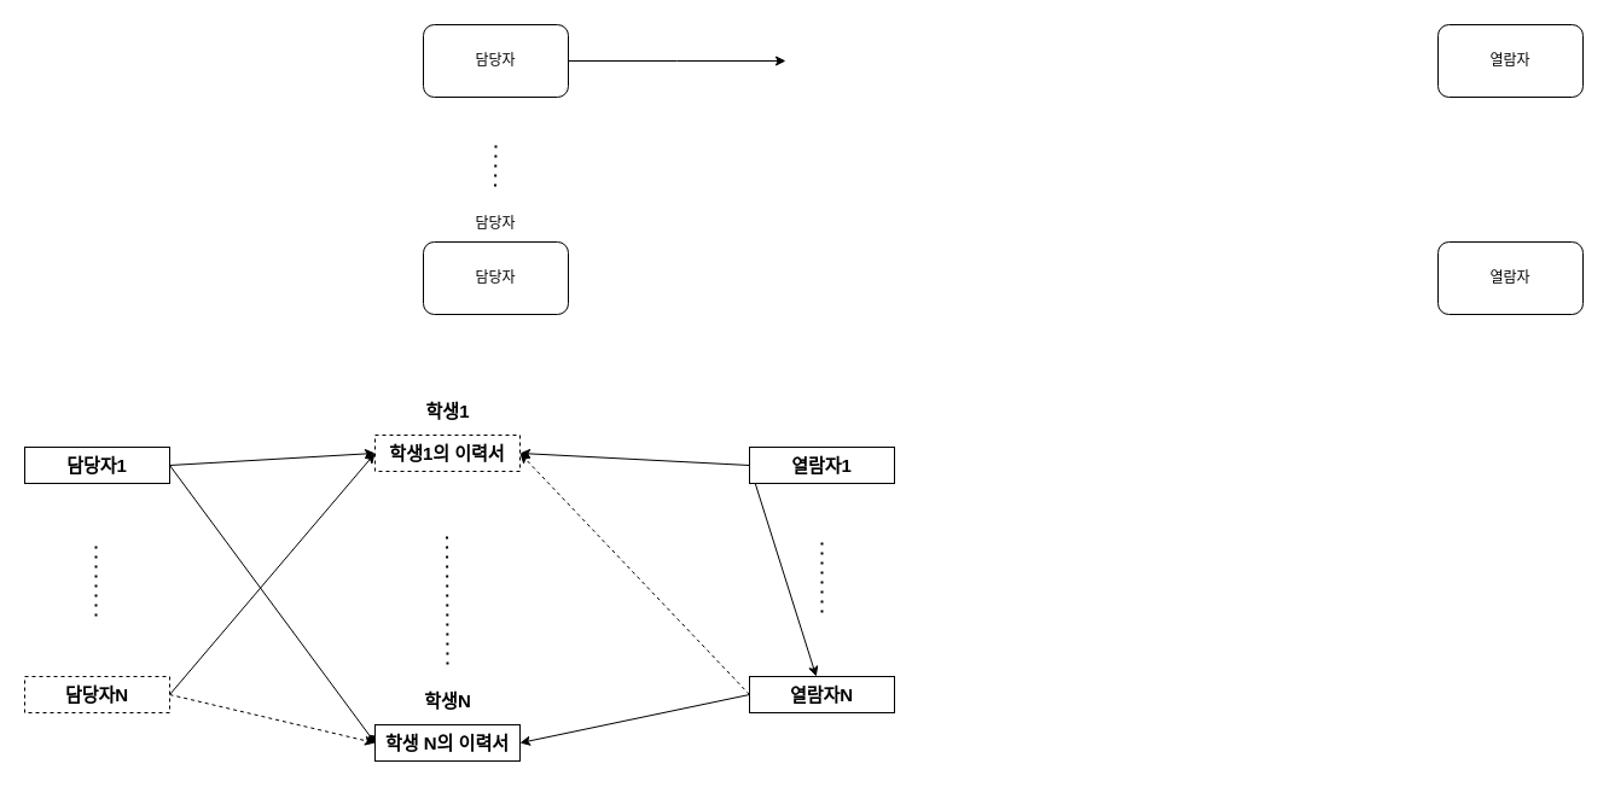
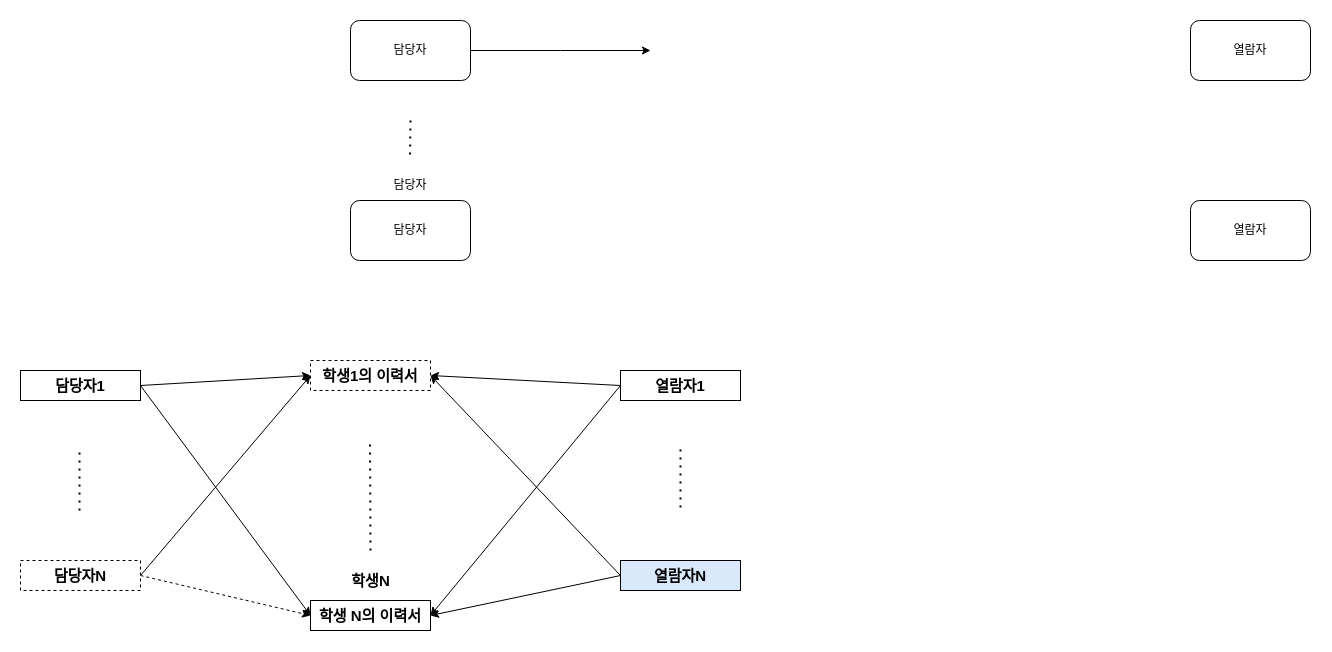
  <mxCell id="0" />
  <mxCell id="1" parent="0" />
  <mxCell id="2" style="edgeStyle=orthogonalEdgeStyle;rounded=0;orthogonalLoop=1;jettySize=auto;html=1;entryX=0;entryY=0.5;entryDx=0;entryDy=0;" edge="1" parent="1" source="3"><mxGeometry relative="1" as="geometry"><mxPoint x="650" y="50" as="targetPoint" /></mxGeometry></mxCell>
  <mxCell id="3" value="담당자" style="rounded=1;whiteSpace=wrap;html=1;" vertex="1" parent="1"><mxGeometry x="350" y="20" width="120" height="60" as="geometry" /></mxCell>
  <mxCell id="4" value="담당자" style="rounded=1;whiteSpace=wrap;html=1;" vertex="1" parent="1"><mxGeometry x="350" y="200" width="120" height="60" as="geometry" /></mxCell>
  <mxCell id="5" value="" style="endArrow=none;dashed=1;html=1;dashPattern=1 3;strokeWidth=2;rounded=0;" edge="1" parent="1"><mxGeometry width="50" height="50" relative="1" as="geometry"><mxPoint x="409.5" y="154" as="sourcePoint" /><mxPoint x="410" y="120" as="targetPoint" /></mxGeometry></mxCell>
  <mxCell id="6" value="담당자" style="text;html=1;strokeColor=none;fillColor=none;align=center;verticalAlign=middle;whiteSpace=wrap;rounded=0;" vertex="1" parent="1"><mxGeometry x="380" y="170" width="60" height="30" as="geometry" /></mxCell>
  <mxCell id="7" value="열람자" style="rounded=1;whiteSpace=wrap;html=1;" vertex="1" parent="1"><mxGeometry x="1190" y="20" width="120" height="60" as="geometry" /></mxCell>
  <mxCell id="8" value="열람자" style="rounded=1;whiteSpace=wrap;html=1;" vertex="1" parent="1"><mxGeometry x="1190" y="200" width="120" height="60" as="geometry" /></mxCell>
  <mxCell id="9" value="" style="endArrow=none;dashed=1;html=1;dashPattern=1 3;strokeWidth=2;rounded=0;" edge="1" parent="1"><mxGeometry width="50" height="50" relative="1" as="geometry"><mxPoint x="79" y="510" as="sourcePoint" /><mxPoint x="79" y="450" as="targetPoint" /></mxGeometry></mxCell>
  <mxCell id="10" value="" style="endArrow=none;dashed=1;html=1;dashPattern=1 3;strokeWidth=2;rounded=0;" edge="1" parent="1"><mxGeometry width="50" height="50" relative="1" as="geometry"><mxPoint x="680" y="507" as="sourcePoint" /><mxPoint x="680" y="447" as="targetPoint" /></mxGeometry></mxCell>
- <mxCell id="11" value="학생1" style="text;strokeColor=none;fillColor=none;html=1;fontSize=15;fontStyle=1;verticalAlign=middle;align=center;" vertex="1" parent="1"><mxGeometry x="320" y="320" width="100" height="40" as="geometry" /></mxCell>
  <mxCell id="12" value="학생N" style="text;strokeColor=none;fillColor=none;html=1;fontSize=15;fontStyle=1;verticalAlign=middle;align=center;" vertex="1" parent="1"><mxGeometry x="320" y="560" width="100" height="40" as="geometry" /></mxCell>
  <mxCell id="13" value="" style="endArrow=classic;html=1;rounded=0;fontSize=15;exitX=1;exitY=0.5;exitDx=0;exitDy=0;entryX=0;entryY=0.5;entryDx=0;entryDy=0;" edge="1" parent="1" source="25" target="21"><mxGeometry width="50" height="50" relative="1" as="geometry"><mxPoint x="150" y="410" as="sourcePoint" /><mxPoint x="280" y="340" as="targetPoint" /></mxGeometry></mxCell>
  <mxCell id="14" value="" style="endArrow=classic;html=1;rounded=0;fontSize=15;exitX=1;exitY=0.5;exitDx=0;exitDy=0;entryX=0;entryY=0.5;entryDx=0;entryDy=0;" edge="1" parent="1" source="24" target="21"><mxGeometry width="50" height="50" relative="1" as="geometry"><mxPoint x="150" y="550" as="sourcePoint" /><mxPoint x="310" y="379" as="targetPoint" /></mxGeometry></mxCell>
- <mxCell id="15" value="" style="endArrow=diamond;html=1;rounded=0;fontSize=15;exitX=1;exitY=0.5;exitDx=0;exitDy=0;entryX=0;entryY=0.5;entryDx=0;entryDy=0;" edge="1" parent="1" source="25" target="22"><mxGeometry width="50" height="50" relative="1" as="geometry"><mxPoint x="150" y="410" as="sourcePoint" /><mxPoint x="310" y="619" as="targetPoint" /></mxGeometry></mxCell>
+ <mxCell id="15" value="" style="endArrow=classic;html=1;rounded=0;fontSize=15;exitX=1;exitY=0.5;exitDx=0;exitDy=0;entryX=0;entryY=0.5;entryDx=0;entryDy=0;" edge="1" parent="1" source="25" target="22"><mxGeometry width="50" height="50" relative="1" as="geometry"><mxPoint x="150" y="410" as="sourcePoint" /><mxPoint x="310" y="619" as="targetPoint" /></mxGeometry></mxCell>
  <mxCell id="16" value="" style="endArrow=classic;html=1;rounded=0;fontSize=15;entryX=0;entryY=0.5;entryDx=0;entryDy=0;exitX=1;exitY=0.5;exitDx=0;exitDy=0;dashed=1;" edge="1" parent="1" source="24" target="22"><mxGeometry width="50" height="50" relative="1" as="geometry"><mxPoint x="150" y="550" as="sourcePoint" /><mxPoint x="310" y="619" as="targetPoint" /></mxGeometry></mxCell>
  <mxCell id="17" value="" style="endArrow=classic;html=1;rounded=0;fontSize=15;entryX=1;entryY=0.5;entryDx=0;entryDy=0;exitX=0;exitY=0.5;exitDx=0;exitDy=0;" edge="1" parent="1" source="27" target="21"><mxGeometry width="50" height="50" relative="1" as="geometry"><mxPoint x="580" y="410" as="sourcePoint" /><mxPoint x="430" y="379" as="targetPoint" /></mxGeometry></mxCell>
- <mxCell id="18" value="" style="endArrow=classic;html=1;rounded=0;fontSize=15;exitX=0;exitY=0.5;exitDx=0;exitDy=0;" edge="1" parent="1" source="27" target="26"><mxGeometry width="50" height="50" relative="1" as="geometry"><mxPoint x="580" y="410" as="sourcePoint" /><mxPoint x="430" y="619" as="targetPoint" /></mxGeometry></mxCell>
+ <mxCell id="18" value="" style="endArrow=classic;html=1;rounded=0;fontSize=15;entryX=1;entryY=0.5;entryDx=0;entryDy=0;exitX=0;exitY=0.5;exitDx=0;exitDy=0;" edge="1" parent="1" source="27" target="22"><mxGeometry width="50" height="50" relative="1" as="geometry"><mxPoint x="580" y="410" as="sourcePoint" /><mxPoint x="430" y="619" as="targetPoint" /></mxGeometry></mxCell>
  <mxCell id="19" value="" style="endArrow=classic;html=1;rounded=0;fontSize=15;entryX=1;entryY=0.5;entryDx=0;entryDy=0;exitX=0;exitY=0.5;exitDx=0;exitDy=0;" edge="1" parent="1" source="26" target="22"><mxGeometry width="50" height="50" relative="1" as="geometry"><mxPoint x="580" y="550" as="sourcePoint" /><mxPoint x="430" y="619" as="targetPoint" /></mxGeometry></mxCell>
- <mxCell id="20" value="" style="endArrow=classic;html=1;rounded=0;fontSize=15;entryX=1;entryY=0.5;entryDx=0;entryDy=0;exitX=0;exitY=0.5;exitDx=0;exitDy=0;dashed=1;" edge="1" parent="1" source="26" target="21"><mxGeometry width="50" height="50" relative="1" as="geometry"><mxPoint x="580" y="550" as="sourcePoint" /><mxPoint x="430" y="379" as="targetPoint" /></mxGeometry></mxCell>
+ <mxCell id="20" value="" style="endArrow=classic;html=1;rounded=0;fontSize=15;entryX=1;entryY=0.5;entryDx=0;entryDy=0;exitX=0;exitY=0.5;exitDx=0;exitDy=0;" edge="1" parent="1" source="26" target="21"><mxGeometry width="50" height="50" relative="1" as="geometry"><mxPoint x="580" y="550" as="sourcePoint" /><mxPoint x="430" y="379" as="targetPoint" /></mxGeometry></mxCell>
  <mxCell id="21" value="&lt;b style=&quot;font-size: 12px&quot;&gt;&lt;font style=&quot;font-size: 15px&quot;&gt;학생1의 이력서&lt;/font&gt;&lt;/b&gt;" style="rounded=0;whiteSpace=wrap;html=1;labelBorderColor=none;fontSize=15;dashed=1;" vertex="1" parent="1"><mxGeometry x="310" y="360" width="120" height="30" as="geometry" /></mxCell>
  <mxCell id="22" value="&lt;b style=&quot;font-size: 12px&quot;&gt;&lt;font style=&quot;font-size: 15px&quot;&gt;학생 N의 이력서&lt;/font&gt;&lt;/b&gt;" style="rounded=0;whiteSpace=wrap;html=1;labelBorderColor=none;fontSize=15;" vertex="1" parent="1"><mxGeometry x="310" y="600" width="120" height="30" as="geometry" /></mxCell>
  <mxCell id="23" value="" style="endArrow=none;dashed=1;html=1;dashPattern=1 3;strokeWidth=2;rounded=0;" edge="1" parent="1"><mxGeometry width="50" height="50" relative="1" as="geometry"><mxPoint x="370" y="550" as="sourcePoint" /><mxPoint x="369.5" y="440" as="targetPoint" /></mxGeometry></mxCell>
  <mxCell id="24" value="&lt;b style=&quot;font-size: 12px&quot;&gt;&lt;font style=&quot;font-size: 15px&quot;&gt;담당자N&lt;/font&gt;&lt;/b&gt;" style="rounded=0;whiteSpace=wrap;html=1;labelBorderColor=none;fontSize=15;dashed=1;" vertex="1" parent="1"><mxGeometry x="20" y="560" width="120" height="30" as="geometry" /></mxCell>
  <mxCell id="25" value="&lt;b&gt;담당자1&lt;/b&gt;" style="rounded=0;whiteSpace=wrap;html=1;labelBorderColor=none;fontSize=15;" vertex="1" parent="1"><mxGeometry x="20" y="370" width="120" height="30" as="geometry" /></mxCell>
- <mxCell id="26" value="&lt;b style=&quot;font-size: 12px&quot;&gt;&lt;font style=&quot;font-size: 15px&quot;&gt;열람자N&lt;/font&gt;&lt;/b&gt;" style="rounded=0;whiteSpace=wrap;html=1;labelBorderColor=none;fontSize=15;" vertex="1" parent="1"><mxGeometry x="620" y="560" width="120" height="30" as="geometry" /></mxCell>
+ <mxCell id="26" value="&lt;b style=&quot;font-size: 12px&quot;&gt;&lt;font style=&quot;font-size: 15px&quot;&gt;열람자N&lt;/font&gt;&lt;/b&gt;" style="rounded=0;whiteSpace=wrap;html=1;labelBorderColor=none;fontSize=15;fillColor=#dae8fc;" vertex="1" parent="1"><mxGeometry x="620" y="560" width="120" height="30" as="geometry" /></mxCell>
  <mxCell id="27" value="&lt;b style=&quot;font-size: 12px&quot;&gt;&lt;font style=&quot;font-size: 15px&quot;&gt;열람자1&lt;/font&gt;&lt;/b&gt;" style="rounded=0;whiteSpace=wrap;html=1;labelBorderColor=none;fontSize=15;" vertex="1" parent="1"><mxGeometry x="620" y="370" width="120" height="30" as="geometry" /></mxCell>
